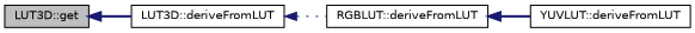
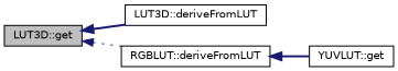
  digraph {
    rankdir=LR
    node [color=black fillcolor=white fontname=Helvetica fontsize=10 shape=record style=filled]
    edge [color=midnightblue dir=back fontname=Helvetica fontsize=10 labelfontname=Helvetica labelfontsize=10 style=bold]
    n1 [fillcolor=grey75 fontcolor=black height=0.2 label="LUT3D::get" width=0.4]
    n2 [height=0.2 label="LUT3D::deriveFromLUT" width=0.4]
    n3 [height=0.2 label="RGBLUT::deriveFromLUT" width=0.4]
-   n4 [height=0.2 label="YUVLUT::deriveFromLUT" width=0.4]
+   n4 [height=0.2 label="YUVLUT::get" width=0.4]
    n1 -> n2
-   n2 -> n3 [style=dotted]
+   n1 -> n3 [style=dotted]
    n3 -> n4
  }
